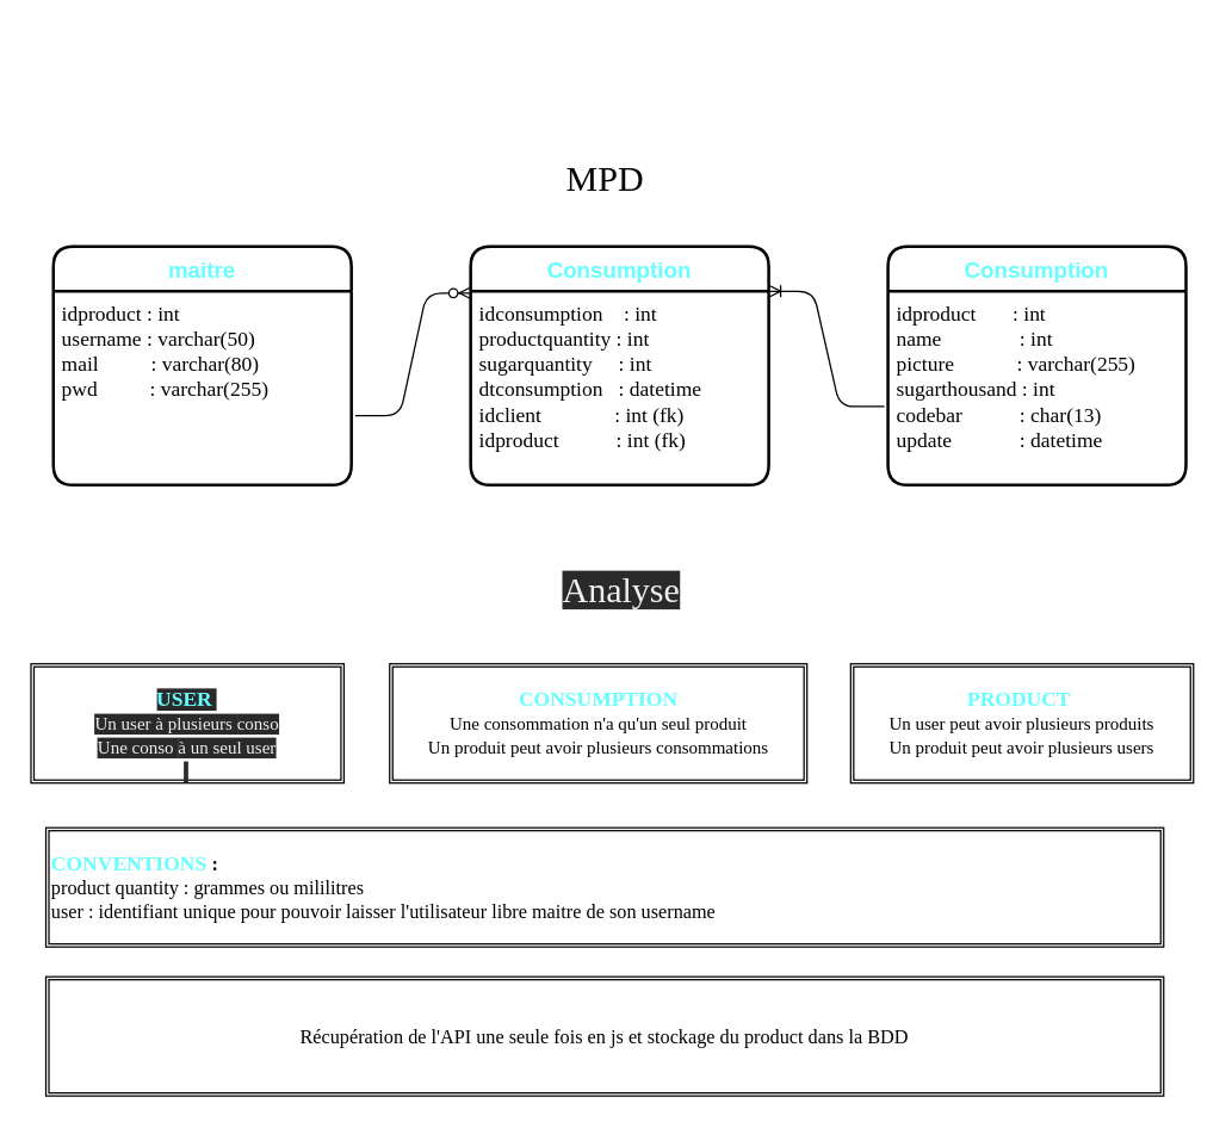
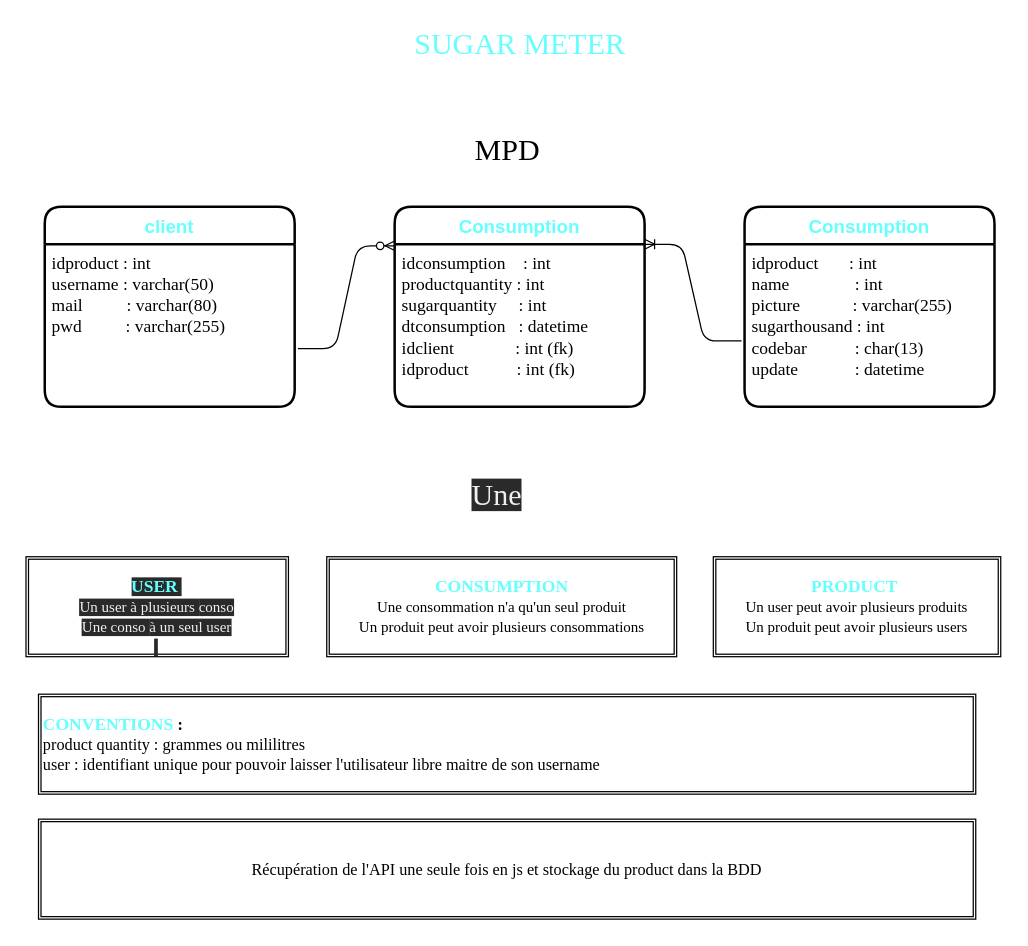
  <mxCell id="0" />
  <mxCell id="1" parent="0" />
  <mxCell id="2" value="&lt;font style=&quot;font-size: 24px&quot; face=&quot;Comic Sans MS&quot;&gt;MPD&lt;/font&gt;" style="text;html=1;align=center;verticalAlign=middle;resizable=0;points=[];autosize=1;" parent="1" vertex="1"><mxGeometry x="370" y="105" width="70" height="30" as="geometry" /></mxCell>
- <mxCell id="4" value="maitre" style="swimlane;childLayout=stackLayout;horizontal=1;startSize=30;horizontalStack=0;rounded=1;fontSize=15;fontStyle=1;strokeWidth=2;resizeParent=0;resizeLast=1;shadow=0;dashed=0;align=center;fontColor=#66FFFF;" parent="1" vertex="1"><mxGeometry x="35" y="165" width="200" height="160" as="geometry" /></mxCell>
+ <mxCell id="3" value="&lt;font style=&quot;font-size: 24px&quot; face=&quot;Comic Sans MS&quot; color=&quot;#66ffff&quot;&gt;SUGAR METER&lt;/font&gt;" style="text;html=1;align=center;verticalAlign=middle;resizable=0;points=[];autosize=1;" parent="1" vertex="1"><mxGeometry x="320" y="20" width="190" height="30" as="geometry" /></mxCell>
+ <mxCell id="4" value="client" style="swimlane;childLayout=stackLayout;horizontal=1;startSize=30;horizontalStack=0;rounded=1;fontSize=15;fontStyle=1;strokeWidth=2;resizeParent=0;resizeLast=1;shadow=0;dashed=0;align=center;fontColor=#66FFFF;" parent="1" vertex="1"><mxGeometry x="35" y="165" width="200" height="160" as="geometry" /></mxCell>
  <mxCell id="5" value="idproduct : int&#10;username : varchar(50)&#10;mail          : varchar(80)&#10;pwd          : varchar(255)&#10;" style="align=left;strokeColor=none;fillColor=none;spacingLeft=4;fontSize=14;verticalAlign=top;resizable=0;rotatable=0;part=1;fontFamily=Comic Sans MS;" parent="4" vertex="1"><mxGeometry y="30" width="200" height="130" as="geometry" /></mxCell>
  <mxCell id="6" value="Consumption" style="swimlane;childLayout=stackLayout;horizontal=1;startSize=30;horizontalStack=0;rounded=1;fontSize=15;fontStyle=1;strokeWidth=2;resizeParent=0;resizeLast=1;shadow=0;dashed=0;align=center;fontColor=#66FFFF;" parent="1" vertex="1"><mxGeometry x="315" y="165" width="200" height="160" as="geometry" /></mxCell>
  <mxCell id="7" value="idconsumption    : int&#10;productquantity : int&#10;sugarquantity     : int&#10;dtconsumption   : datetime&#10;idclient              : int (fk)&#10;idproduct           : int (fk)&#10;" style="align=left;strokeColor=none;fillColor=none;spacingLeft=4;fontSize=14;verticalAlign=top;resizable=0;rotatable=0;part=1;fontFamily=Comic Sans MS;" parent="6" vertex="1"><mxGeometry y="30" width="200" height="130" as="geometry" /></mxCell>
  <mxCell id="8" value="Consumption" style="swimlane;childLayout=stackLayout;horizontal=1;startSize=30;horizontalStack=0;rounded=1;fontSize=15;fontStyle=1;strokeWidth=2;resizeParent=0;resizeLast=1;shadow=0;dashed=0;align=center;fontColor=#66FFFF;" parent="1" vertex="1"><mxGeometry x="595" y="165" width="200" height="160" as="geometry" /></mxCell>
  <mxCell id="9" value="idproduct       : int&#10;name               : int&#10;picture            : varchar(255)&#10;sugarthousand : int&#10;codebar           : char(13)&#10;update             : datetime&#10;&#10;" style="align=left;strokeColor=none;fillColor=none;spacingLeft=4;fontSize=14;verticalAlign=top;resizable=0;rotatable=0;part=1;fontFamily=Comic Sans MS;" parent="8" vertex="1"><mxGeometry y="30" width="200" height="130" as="geometry" /></mxCell>
  <mxCell id="10" value="" style="edgeStyle=entityRelationEdgeStyle;fontSize=12;html=1;endArrow=ERzeroToMany;endFill=1;entryX=0.002;entryY=0.195;entryDx=0;entryDy=0;entryPerimeter=0;exitX=1.013;exitY=0.642;exitDx=0;exitDy=0;exitPerimeter=0;" parent="1" source="5" target="6" edge="1"><mxGeometry width="100" height="100" relative="1" as="geometry"><mxPoint x="280" y="335" as="sourcePoint" /><mxPoint x="380" y="235" as="targetPoint" /></mxGeometry></mxCell>
  <mxCell id="11" value="" style="edgeStyle=entityRelationEdgeStyle;fontSize=12;html=1;endArrow=ERoneToMany;exitX=-0.012;exitY=0.595;exitDx=0;exitDy=0;exitPerimeter=0;entryX=1;entryY=0;entryDx=0;entryDy=0;" parent="1" source="9" target="7" edge="1"><mxGeometry width="100" height="100" relative="1" as="geometry"><mxPoint x="380" y="305" as="sourcePoint" /><mxPoint x="590" y="225" as="targetPoint" /></mxGeometry></mxCell>
  <mxCell id="12" value="&lt;br&gt;&lt;span style=&quot;color: rgba(0 , 0 , 0 , 0) ; font-family: monospace ; font-size: 0px&quot;&gt;%3CmxGraphModel%3E%3Croot%3E%3CmxCell%20id%3D%220%22%2F%3E%3CmxCell%20id%3D%221%22%20parent%3D%220%22%2F%3E%3CmxCell%20id%3D%222%22%20value%3D%22%26lt%3Bfont%20face%3D%26quot%3BComic%20Sans%20MS%26quot%3B%26gt%3B%26lt%3Bbr%26gt%3B%26lt%3Bspan%20style%3D%26quot%3Bfont-style%3A%20normal%20%3B%20letter-spacing%3A%20normal%20%3B%20text-align%3A%20center%20%3B%20text-indent%3A%200px%20%3B%20text-transform%3A%20none%20%3B%20word-spacing%3A%200px%20%3B%20background-color%3A%20rgb(42%20%2C%2042%20%2C%2042)%20%3B%20display%3A%20inline%20%3B%20float%3A%20none%26quot%3B%26gt%3B%26lt%3Bfont%20color%3D%26quot%3B%2366ffff%26quot%3B%20style%3D%26quot%3Bfont-size%3A%2014px%26quot%3B%26gt%3B%26lt%3Bb%26gt%3BUSER%26amp%3Bnbsp%3B%26lt%3B%2Fb%26gt%3B%26lt%3B%2Ffont%26gt%3B%26lt%3B%2Fspan%26gt%3B%26lt%3Bbr%20style%3D%26quot%3Bcolor%3A%20rgb(240%20%2C%20240%20%2C%20240)%20%3B%20font-size%3A%2013px%20%3B%20font-style%3A%20normal%20%3B%20font-weight%3A%20400%20%3B%20letter-spacing%3A%20normal%20%3B%20text-align%3A%20center%20%3B%20text-indent%3A%200px%20%3B%20text-transform%3A%20none%20%3B%20word-spacing%3A%200px%20%3B%20background-color%3A%20rgb(42%20%2C%2042%20%2C%2042)%26quot%3B%26gt%3B%26lt%3Bspan%20style%3D%26quot%3Bcolor%3A%20rgb(240%20%2C%20240%20%2C%20240)%20%3B%20font-style%3A%20normal%20%3B%20font-weight%3A%20400%20%3B%20letter-spacing%3A%20normal%20%3B%20text-align%3A%20center%20%3B%20text-indent%3A%200px%20%3B%20text-transform%3A%20none%20%3B%20word-spacing%3A%200px%20%3B%20background-color%3A%20rgb(42%20%2C%2042%20%2C%2042)%20%3B%20font-size%3A%2012px%26quot%3B%26gt%3BUn%20user%20%C3%A0%20plusieurs%26amp%3Bnbsp%3B%26lt%3B%2Fspan%26gt%3B%26lt%3Bspan%20style%3D%26quot%3Bcolor%3A%20rgb(240%20%2C%20240%20%2C%20240)%20%3B%20font-style%3A%20normal%20%3B%20font-weight%3A%20400%20%3B%20letter-spacing%3A%20normal%20%3B%20text-align%3A%20center%20%3B%20text-indent%3A%200px%20%3B%20text-transform%3A%20none%20%3B%20word-spacing%3A%200px%20%3B%20background-color%3A%20rgb(42%20%2C%2042%20%2C%2042)%20%3B%20font-size%3A%2012px%26quot%3B%26gt%3Bconso%26lt%3B%2Fspan%26gt%3B%26lt%3Bbr%20style%3D%26quot%3Bcolor%3A%20rgb(240%20%2C%20240%20%2C%20240)%20%3B%20font-style%3A%20normal%20%3B%20font-weight%3A%20400%20%3B%20letter-spacing%3A%20normal%20%3B%20text-align%3A%20center%20%3B%20text-indent%3A%200px%20%3B%20text-transform%3A%20none%20%3B%20word-spacing%3A%200px%20%3B%20background-color%3A%20rgb(42%20%2C%2042%20%2C%2042)%20%3B%20font-size%3A%2012px%26quot%3B%26gt%3B%26lt%3Bspan%20style%3D%26quot%3Bcolor%3A%20rgb(240%20%2C%20240%20%2C%20240)%20%3B%20font-style%3A%20normal%20%3B%20font-weight%3A%20400%20%3B%20letter-spacing%3A%20normal%20%3B%20text-align%3A%20center%20%3B%20text-indent%3A%200px%20%3B%20text-transform%3A%20none%20%3B%20word-spacing%3A%200px%20%3B%20background-color%3A%20rgb(42%20%2C%2042%20%2C%2042)%20%3B%20font-size%3A%2012px%26quot%3B%26gt%3BUne%20conso%26amp%3Bnbsp%3B%26lt%3B%2Fspan%26gt%3B%26lt%3Bspan%20style%3D%26quot%3Bcolor%3A%20rgb(240%20%2C%20240%20%2C%20240)%20%3B%20font-style%3A%20normal%20%3B%20font-weight%3A%20400%20%3B%20letter-spacing%3A%20normal%20%3B%20text-align%3A%20center%20%3B%20text-indent%3A%200px%20%3B%20text-transform%3A%20none%20%3B%20word-spacing%3A%200px%20%3B%20background-color%3A%20rgb(42%20%2C%2042%20%2C%2042)%20%3B%20font-size%3A%2012px%26quot%3B%26gt%3B%C3%A0%20un%20seul%20user%26lt%3B%2Fspan%26gt%3B%26lt%3Bbr%20style%3D%26quot%3Bcolor%3A%20rgb(240%20%2C%20240%20%2C%20240)%20%3B%20font-style%3A%20normal%20%3B%20font-weight%3A%20400%20%3B%20letter-spacing%3A%20normal%20%3B%20text-align%3A%20center%20%3B%20text-indent%3A%200px%20%3B%20text-transform%3A%20none%20%3B%20word-spacing%3A%200px%20%3B%20background-color%3A%20rgb(42%20%2C%2042%20%2C%2042)%20%3B%20font-size%3A%2012px%26quot%3B%26gt%3B%26lt%3Bspan%20style%3D%26quot%3Bcolor%3A%20rgb(240%20%2C%20240%20%2C%20240)%20%3B%20font-style%3A%20normal%20%3B%20font-weight%3A%20400%20%3B%20letter-spacing%3A%20normal%20%3B%20text-align%3A%20center%20%3B%20text-indent%3A%200px%20%3B%20text-transform%3A%20none%20%3B%20word-spacing%3A%200px%20%3B%20background-color%3A%20rgb(42%20%2C%2042%20%2C%2042)%20%3B%20font-size%3A%2012px%26quot%3B%26gt%3B%26amp%3Bnbsp%3B%26lt%3B%2Fspan%26gt%3B%26lt%3B%2Ffont%26gt%3B%22%20style%3D%22shape%3Dext%3Bdouble%3D1%3Brounded%3D0%3BwhiteSpace%3Dwrap%3Bhtml%3D1%3BfontSize%3D13%3B%22%20vertex%3D%221%22%20parent%3D%221%22%3E%3CmxGeometry%20x%3D%2250%22%20y%3D%22480%22%20width%3D%22210%22%20height%3D%2280%22%20as%3D%22geometry%22%2F%3E%3C%2FmxCell%3E%3CmxCell%20id%3D%223%22%20value%3D%22%26lt%3Bfont%20face%3D%26quot%3BComic%20Sans%20MS%26quot%3B%26gt%3B%26lt%3Bfont%20color%3D%26quot%3B%2366ffff%26quot%3B%20style%3D%26quot%3Bfont-size%3A%2014px%26quot%3B%26gt%3B%26lt%3Bb%26gt%3BCONSUMPTION%26lt%3B%2Fb%26gt%3B%26lt%3B%2Ffont%26gt%3B%26lt%3Bbr%26gt%3B%26lt%3Bspan%20style%3D%26quot%3Bfont-size%3A%2012px%26quot%3B%26gt%3BUne%20consommation%20n'a%20qu'un%20seul%26amp%3Bnbsp%3B%26lt%3B%2Fspan%26gt%3B%26lt%3Bspan%20style%3D%26quot%3Bfont-size%3A%2012px%26quot%3B%26gt%3Bproduit%26lt%3B%2Fspan%26gt%3B%26lt%3Bbr%20style%3D%26quot%3Bfont-size%3A%2012px%26quot%3B%26gt%3B%26lt%3Bspan%20style%3D%26quot%3Bfont-size%3A%2012px%26quot%3B%26gt%3BUn%20produit%20peut%20avoir%26amp%3Bnbsp%3B%26lt%3B%2Fspan%26gt%3B%26lt%3Bspan%20style%3D%26quot%3Bfont-size%3A%2012px%26quot%3B%26gt%3Bplusieurs%20consommations%26lt%3B%2Fspan%26gt%3B%26lt%3B%2Ffont%26gt%3B%22%20style%3D%22shape%3Dext%3Bdouble%3D1%3Brounded%3D0%3BwhiteSpace%3Dwrap%3Bhtml%3D1%3BfontSize%3D13%3B%22%20vertex%3D%221%22%20parent%3D%221%22%3E%3CmxGeometry%20x%3D%22290.67%22%20y%3D%22480%22%20width%3D%22280%22%20height%3D%2280%22%20as%3D%22geometry%22%2F%3E%3C%2FmxCell%3E%3CmxCell%20id%3D%224%22%20value%3D%22%26lt%3Bfont%20face%3D%26quot%3BComic%20Sans%20MS%26quot%3B%26gt%3B%26lt%3Bfont%20color%3D%26quot%3B%2366ffff%26quot%3B%20style%3D%26quot%3Bfont-size%3A%2014px%26quot%3B%26gt%3B%26lt%3Bb%26gt%3BPRODUCT%26amp%3Bnbsp%3B%26lt%3B%2Fb%26gt%3B%26lt%3B%2Ffont%26gt%3B%26lt%3Bbr%26gt%3B%26lt%3Bspan%20style%3D%26quot%3Bfont-size%3A%2012px%26quot%3B%26gt%3BUn%20user%20peut%20avoir%20plusieurs%20produits%26lt%3B%2Fspan%26gt%3B%26lt%3Bbr%20style%3D%26quot%3Bfont-size%3A%2012px%26quot%3B%26gt%3B%26lt%3Bspan%20style%3D%26quot%3Bfont-size%3A%2012px%26quot%3B%26gt%3BUn%20produit%20peut%20avoir%20plusieurs%20users%26lt%3B%2Fspan%26gt%3B%26lt%3B%2Ffont%26gt%3B%22%20style%3D%22shape%3Dext%3Bdouble%3D1%3Brounded%3D0%3BwhiteSpace%3Dwrap%3Bhtml%3D1%3BfontSize%3D13%3B%22%20vertex%3D%221%22%20parent%3D%221%22%3E%3CmxGeometry%20x%3D%22600%22%20y%3D%22480%22%20width%3D%22230%22%20height%3D%2280%22%20as%3D%22geometry%22%2F%3E%3C%2FmxCell%3E%3CmxCell%20id%3D%225%22%20value%3D%22%26lt%3Bfont%20face%3D%26quot%3BComic%20Sans%20MS%26quot%3B%26gt%3B%26lt%3Bb%26gt%3B%26lt%3Bfont%20style%3D%26quot%3Bfont-size%3A%2014px%26quot%3B%20color%3D%26quot%3B%2366ffff%26quot%3B%26gt%3BCONVENTIONS%20%26lt%3B%2Ffont%26gt%3B%3A%26lt%3B%2Fb%26gt%3B%26lt%3Bbr%26gt%3Bproduct%20quanttity%20%3A%20grammes%20ou%20mililitres%26lt%3Bbr%26gt%3Buser%20%3A%20identifiant%20unique%20pour%20pouvoir%20laisser%20l'utilisateur%20libre%20maitre%20de%20son%20nickname%26lt%3B%2Ffont%26gt%3B%22%20style%3D%22shape%3Dext%3Bdouble%3D1%3Brounded%3D0%3BwhiteSpace%3Dwrap%3Bhtml%3D1%3BfontSize%3D13%3Balign%3Dleft%3B%22%20vertex%3D%221%22%20parent%3D%221%22%3E%3CmxGeometry%20x%3D%2260%22%20y%3D%22590%22%20width%3D%22750%22%20height%3D%2280%22%20as%3D%22geometry%22%2F%3E%3C%2FmxCell%3E%3CmxCell%20id%3D%226%22%20value%3D%22%26lt%3Bfont%20face%3D%26quot%3BComic%20Sans%20MS%26quot%3B%26gt%3BR%C3%A9cup%C3%A9ration%20de%20l'API%20une%20seule%20fois%20en%20js%20et%20stockage%20du%20product%20dans%20la%20BDD%26lt%3Bbr%26gt%3BPenser%20au%20chainage%20de%20symfony%20pour%20cr%C3%A9er%20le%20product%20s'il%20n'existe%20pas%26lt%3B%2Ffont%26gt%3B%22%20style%3D%22shape%3Dext%3Bdouble%3D1%3Brounded%3D0%3BwhiteSpace%3Dwrap%3Bhtml%3D1%3BfontSize%3D13%3B%22%20vertex%3D%221%22%20parent%3D%221%22%3E%3CmxGeometry%20x%3D%2260%22%20y%3D%22690%22%20width%3D%22750%22%20height%3D%2280%22%20as%3D%22geometry%22%2F%3E%3C%2FmxCell%3E%3C%2Froot%3E%3C%2FmxGraphModel%3E&lt;/span&gt;" style="text;html=1;align=center;verticalAlign=middle;resizable=0;points=[];autosize=1;" parent="1" vertex="1"><mxGeometry x="340" y="375" width="20" height="40" as="geometry" /></mxCell>
  <mxCell id="13" value="" style="group" parent="1" vertex="1" connectable="0"><mxGeometry x="20" y="445" width="780" height="290" as="geometry" /></mxCell>
  <mxCell id="14" value="&lt;font face=&quot;Comic Sans MS&quot;&gt;&lt;br&gt;&lt;span style=&quot;font-style: normal ; letter-spacing: normal ; text-align: center ; text-indent: 0px ; text-transform: none ; word-spacing: 0px ; background-color: rgb(42 , 42 , 42) ; display: inline ; float: none&quot;&gt;&lt;font color=&quot;#66ffff&quot; style=&quot;font-size: 14px&quot;&gt;&lt;b&gt;USER&amp;nbsp;&lt;/b&gt;&lt;/font&gt;&lt;/span&gt;&lt;br style=&quot;color: rgb(240 , 240 , 240) ; font-size: 13px ; font-style: normal ; font-weight: 400 ; letter-spacing: normal ; text-align: center ; text-indent: 0px ; text-transform: none ; word-spacing: 0px ; background-color: rgb(42 , 42 , 42)&quot;&gt;&lt;span style=&quot;color: rgb(240 , 240 , 240) ; font-style: normal ; font-weight: 400 ; letter-spacing: normal ; text-align: center ; text-indent: 0px ; text-transform: none ; word-spacing: 0px ; background-color: rgb(42 , 42 , 42) ; font-size: 12px&quot;&gt;Un user à plusieurs&amp;nbsp;&lt;/span&gt;&lt;span style=&quot;color: rgb(240 , 240 , 240) ; font-style: normal ; font-weight: 400 ; letter-spacing: normal ; text-align: center ; text-indent: 0px ; text-transform: none ; word-spacing: 0px ; background-color: rgb(42 , 42 , 42) ; font-size: 12px&quot;&gt;conso&lt;/span&gt;&lt;br style=&quot;color: rgb(240 , 240 , 240) ; font-style: normal ; font-weight: 400 ; letter-spacing: normal ; text-align: center ; text-indent: 0px ; text-transform: none ; word-spacing: 0px ; background-color: rgb(42 , 42 , 42) ; font-size: 12px&quot;&gt;&lt;span style=&quot;color: rgb(240 , 240 , 240) ; font-style: normal ; font-weight: 400 ; letter-spacing: normal ; text-align: center ; text-indent: 0px ; text-transform: none ; word-spacing: 0px ; background-color: rgb(42 , 42 , 42) ; font-size: 12px&quot;&gt;Une conso&amp;nbsp;&lt;/span&gt;&lt;span style=&quot;color: rgb(240 , 240 , 240) ; font-style: normal ; font-weight: 400 ; letter-spacing: normal ; text-align: center ; text-indent: 0px ; text-transform: none ; word-spacing: 0px ; background-color: rgb(42 , 42 , 42) ; font-size: 12px&quot;&gt;à un seul user&lt;/span&gt;&lt;br style=&quot;color: rgb(240 , 240 , 240) ; font-style: normal ; font-weight: 400 ; letter-spacing: normal ; text-align: center ; text-indent: 0px ; text-transform: none ; word-spacing: 0px ; background-color: rgb(42 , 42 , 42) ; font-size: 12px&quot;&gt;&lt;span style=&quot;color: rgb(240 , 240 , 240) ; font-style: normal ; font-weight: 400 ; letter-spacing: normal ; text-align: center ; text-indent: 0px ; text-transform: none ; word-spacing: 0px ; background-color: rgb(42 , 42 , 42) ; font-size: 12px&quot;&gt;&amp;nbsp;&lt;/span&gt;&lt;/font&gt;" style="shape=ext;double=1;rounded=0;whiteSpace=wrap;html=1;fontSize=13;" parent="13" vertex="1"><mxGeometry width="210" height="80" as="geometry" /></mxCell>
  <mxCell id="15" value="&lt;font face=&quot;Comic Sans MS&quot;&gt;&lt;font color=&quot;#66ffff&quot; style=&quot;font-size: 14px&quot;&gt;&lt;b&gt;CONSUMPTION&lt;/b&gt;&lt;/font&gt;&lt;br&gt;&lt;span style=&quot;font-size: 12px&quot;&gt;Une consommation n'a qu'un seul&amp;nbsp;&lt;/span&gt;&lt;span style=&quot;font-size: 12px&quot;&gt;produit&lt;/span&gt;&lt;br style=&quot;font-size: 12px&quot;&gt;&lt;span style=&quot;font-size: 12px&quot;&gt;Un produit peut avoir&amp;nbsp;&lt;/span&gt;&lt;span style=&quot;font-size: 12px&quot;&gt;plusieurs consommations&lt;/span&gt;&lt;/font&gt;" style="shape=ext;double=1;rounded=0;whiteSpace=wrap;html=1;fontSize=13;" parent="13" vertex="1"><mxGeometry x="240.67" width="280" height="80" as="geometry" /></mxCell>
  <mxCell id="16" value="&lt;font face=&quot;Comic Sans MS&quot;&gt;&lt;font color=&quot;#66ffff&quot; style=&quot;font-size: 14px&quot;&gt;&lt;b&gt;PRODUCT&amp;nbsp;&lt;/b&gt;&lt;/font&gt;&lt;br&gt;&lt;span style=&quot;font-size: 12px&quot;&gt;Un user peut avoir plusieurs produits&lt;/span&gt;&lt;br style=&quot;font-size: 12px&quot;&gt;&lt;span style=&quot;font-size: 12px&quot;&gt;Un produit peut avoir plusieurs users&lt;/span&gt;&lt;/font&gt;" style="shape=ext;double=1;rounded=0;whiteSpace=wrap;html=1;fontSize=13;" parent="13" vertex="1"><mxGeometry x="550" width="230" height="80" as="geometry" /></mxCell>
  <mxCell id="17" value="&lt;font face=&quot;Comic Sans MS&quot;&gt;&lt;b&gt;&lt;font style=&quot;font-size: 14px&quot; color=&quot;#66ffff&quot;&gt;CONVENTIONS &lt;/font&gt;:&lt;/b&gt;&lt;br&gt;product quantity : grammes ou mililitres&lt;br&gt;user : identifiant unique pour pouvoir laisser l'utilisateur libre maitre de son username&lt;/font&gt;" style="shape=ext;double=1;rounded=0;whiteSpace=wrap;html=1;fontSize=13;align=left;" parent="13" vertex="1"><mxGeometry x="10" y="110" width="750" height="80" as="geometry" /></mxCell>
  <mxCell id="18" value="&lt;font face=&quot;Comic Sans MS&quot;&gt;Récupération de l'API une seule fois en js et stockage du product dans la BDD&lt;br&gt;&lt;/font&gt;" style="shape=ext;double=1;rounded=0;whiteSpace=wrap;html=1;fontSize=13;" parent="13" vertex="1"><mxGeometry x="10" y="210" width="750" height="80" as="geometry" /></mxCell>
- <mxCell id="19" value="&lt;span style=&quot;color: rgb(240 , 240 , 240) ; font-family: &amp;#34;comic sans ms&amp;#34; ; font-size: 24px ; font-style: normal ; font-weight: 400 ; letter-spacing: normal ; text-align: center ; text-indent: 0px ; text-transform: none ; word-spacing: 0px ; background-color: rgb(42 , 42 , 42) ; display: inline ; float: none&quot;&gt;Analyse&lt;/span&gt;" style="text;whiteSpace=wrap;html=1;" parent="1" vertex="1"><mxGeometry x="375" y="375" width="80" height="40" as="geometry" /></mxCell>
+ <mxCell id="19" value="&lt;span style=&quot;color: rgb(240 , 240 , 240) ; font-family: &amp;#34;comic sans ms&amp;#34; ; font-size: 24px ; font-style: normal ; font-weight: 400 ; letter-spacing: normal ; text-align: center ; text-indent: 0px ; text-transform: none ; word-spacing: 0px ; background-color: rgb(42 , 42 , 42) ; display: inline ; float: none&quot;&gt;Une&lt;/span&gt;" style="text;whiteSpace=wrap;html=1;" parent="1" vertex="1"><mxGeometry x="375" y="375" width="80" height="40" as="geometry" /></mxCell>
